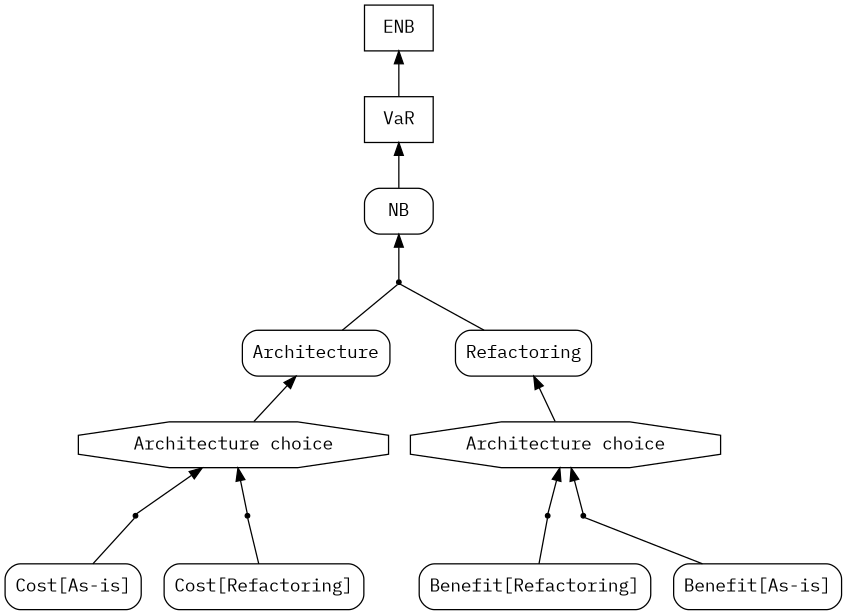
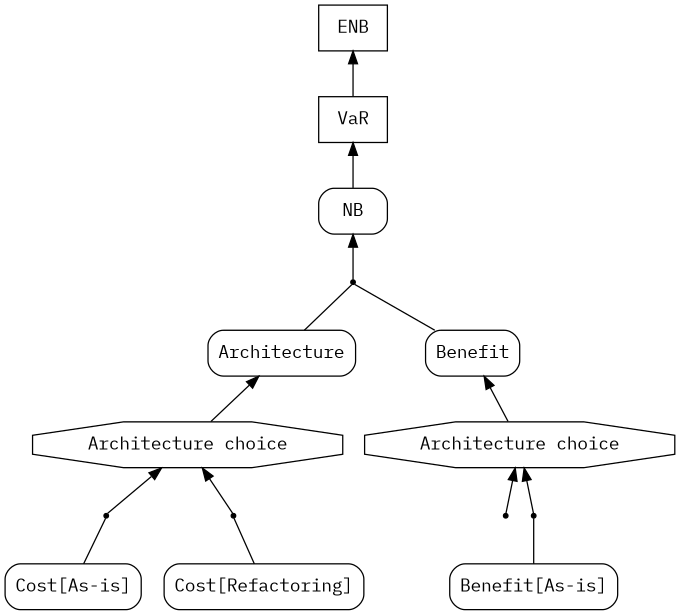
  digraph {
    fontname="IBM Plex Mono"
    rankdir=BT
    node [fontname="IBM Plex Mono" shape=box]
    edge [fontname="IBM Plex Mono"]
    AndRef0 [shape=point]
    n2 [label="Architecture choice" shape=polygon sides=8]
-   Benefit [style=rounded label=Refactoring]
+   Benefit [style=rounded]
    AndRef4 [shape=point]
    NB [style=rounded]
    "Benefit[As-is]" [style=rounded]
    AndRef1 [shape=point]
-   "Benefit[Refactoring]" [style=rounded]
    AndRef2 [shape=point]
    n10 [label="Architecture choice" shape=polygon sides=8]
    n11 [label=Architecture style=rounded]
    "Cost[As-is]" [style=rounded]
    AndRef3 [shape=point]
    "Cost[Refactoring]" [style=rounded]
    VaR
    ENB
    AndRef0 -> n2
    n2 -> Benefit
    Benefit -> AndRef4 [dir=none]
    AndRef4 -> NB
    NB -> VaR
    "Benefit[As-is]" -> AndRef0 [dir=none]
    AndRef1 -> n2
-   "Benefit[Refactoring]" -> AndRef1 [dir=none]
    AndRef2 -> n10
    n10 -> n11
    n11 -> AndRef4 [dir=none]
    "Cost[As-is]" -> AndRef2 [dir=none]
    AndRef3 -> n10
    "Cost[Refactoring]" -> AndRef3 [dir=none]
    VaR -> ENB
  }
